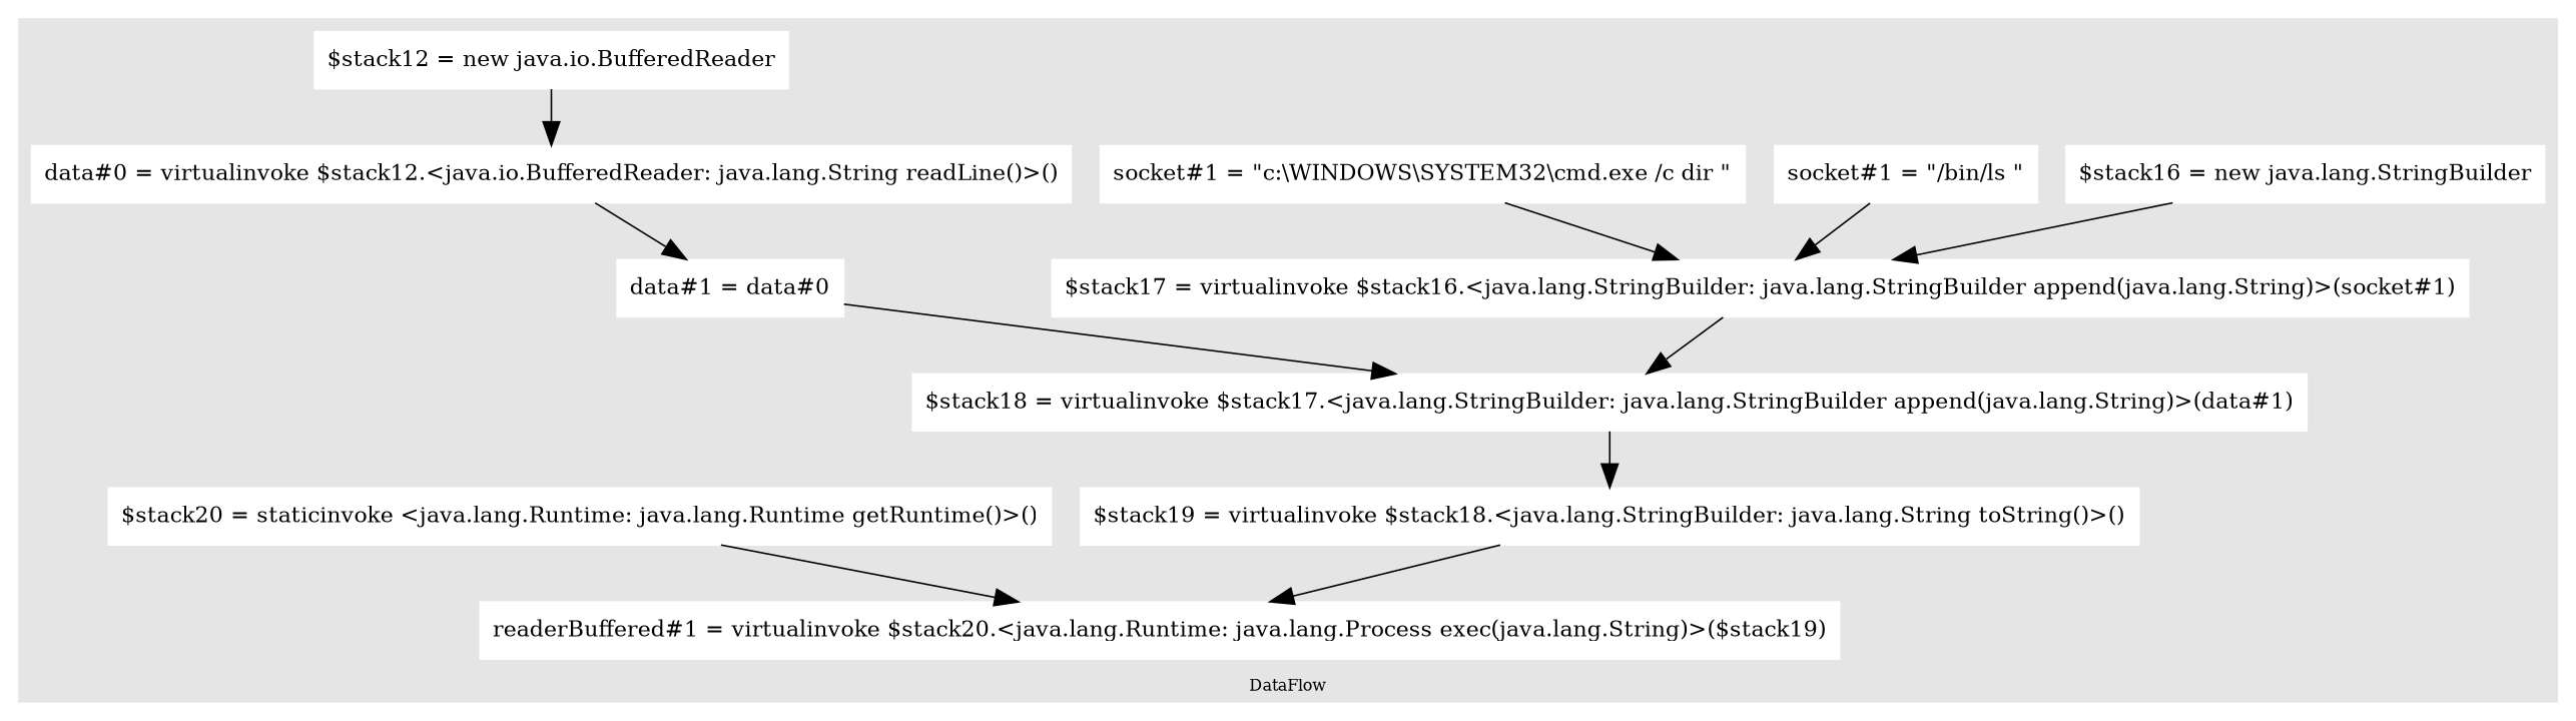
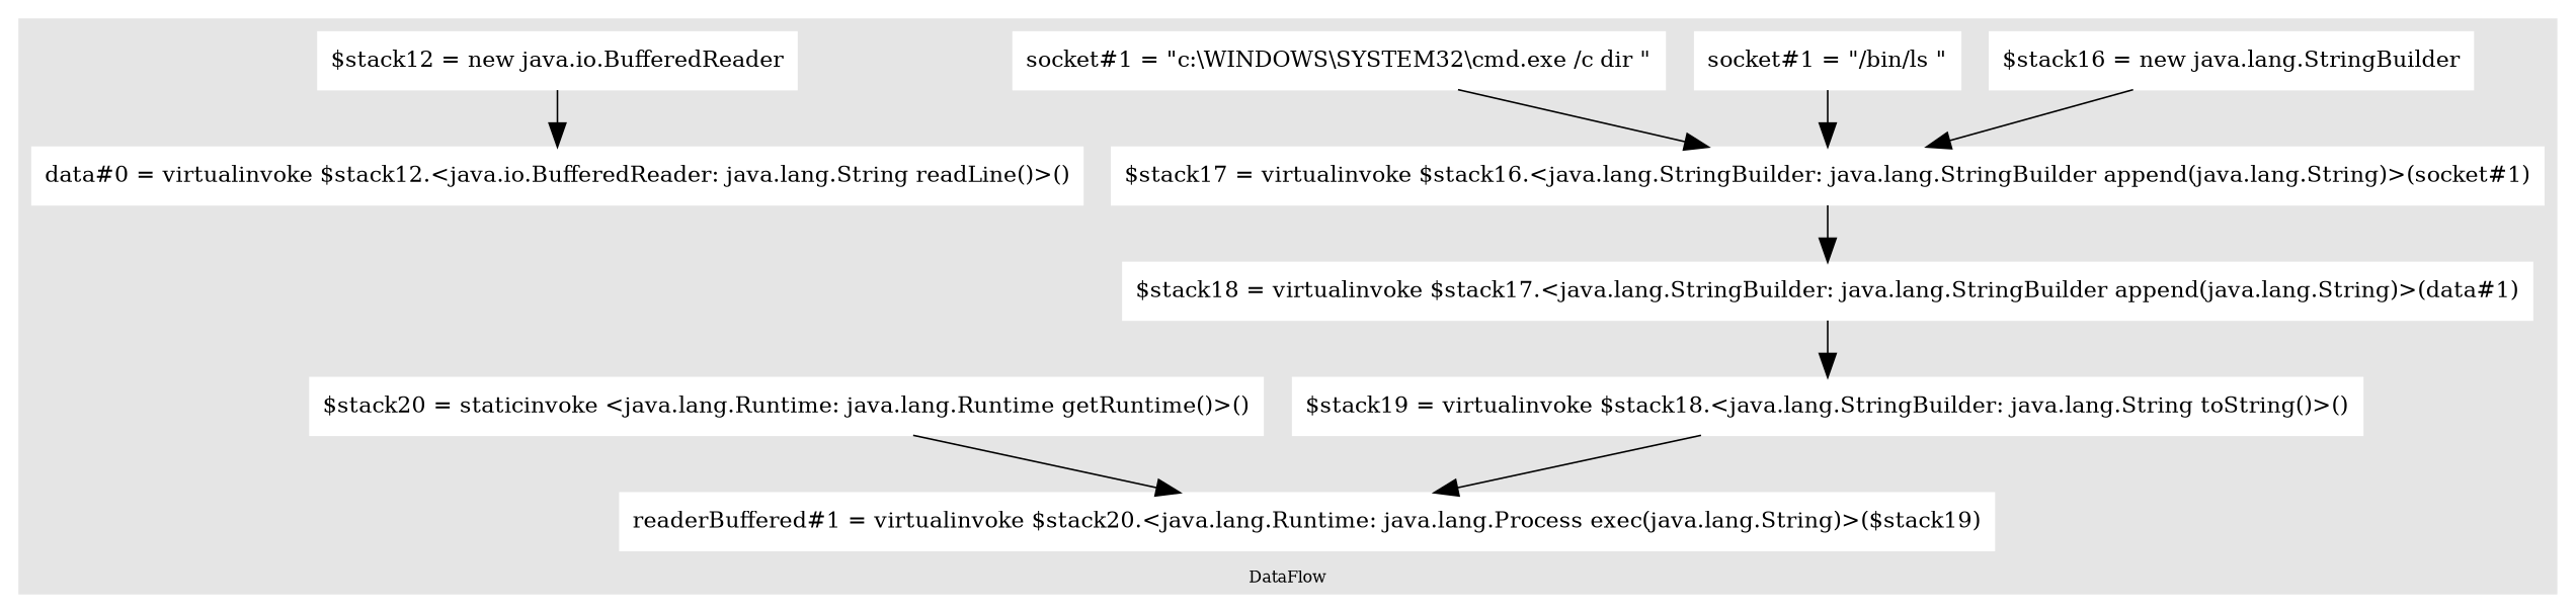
  digraph {
    color=gray90
    compound=true
    fontsize=10
    labelloc=b
    style=filled
    node [color=white shape=box style=filled]
    edge [arrowsize=1.5 fontcolor=grey40 fontsize=10]
    n1 [label="$stack16 = new java.lang.StringBuilder"]
    n2 [label="$stack17 = virtualinvoke $stack16.&lt;java.lang.StringBuilder: java.lang.StringBuilder append(java.lang.String)&gt;(socket#1)"]
    n3 [label="socket#1 = &quot;/bin/ls &quot;"]
    n4 [label="socket#1 = &quot;c:\\WINDOWS\\SYSTEM32\\cmd.exe /c dir &quot;"]
    n5 [label="$stack12 = new java.io.BufferedReader"]
    n6 [label="data#0 = virtualinvoke $stack12.&lt;java.io.BufferedReader: java.lang.String readLine()&gt;()"]
-   n7 [label="data#1 = data#0"]
    n8 [label="$stack18 = virtualinvoke $stack17.&lt;java.lang.StringBuilder: java.lang.StringBuilder append(java.lang.String)&gt;(data#1)"]
    n9 [label="$stack19 = virtualinvoke $stack18.&lt;java.lang.StringBuilder: java.lang.String toString()&gt;()"]
    n10 [label="readerBuffered#1 = virtualinvoke $stack20.&lt;java.lang.Runtime: java.lang.Process exec(java.lang.String)&gt;($stack19)"]
    n11 [label="$stack20 = staticinvoke &lt;java.lang.Runtime: java.lang.Runtime getRuntime()&gt;()"]
    subgraph cluster_1 {
      label=DataFlow
      n1
      n2
      n3
      n4
      n5
      n6
-     n7
      n8
      n9
      n10
      n11
    }
    n1 -> n2
    n2 -> n8
    n3 -> n2
    n4 -> n2
    n5 -> n6
-   n6 -> n7
-   n7 -> n8
    n8 -> n9
    n9 -> n10
    n11 -> n10
  }
